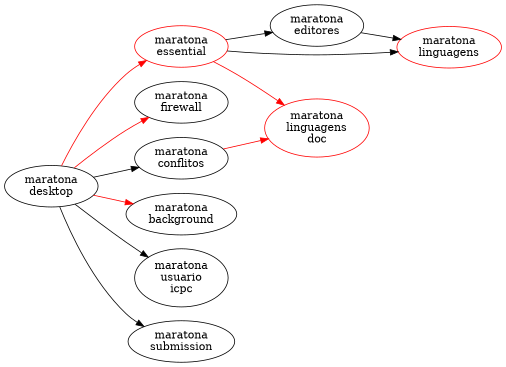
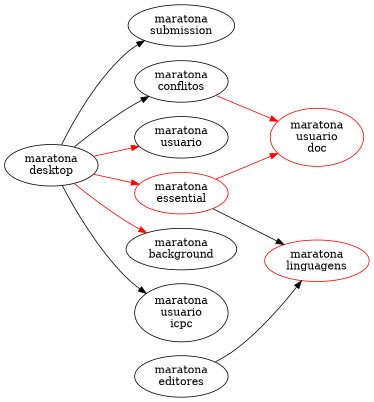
  digraph {
    rankdir=LR
    n1 [label="maratona\ndesktop"]
    n2 [color="red:black" label="maratona\nessential"]
-   n3 [label="maratona\nfirewall"]
+   n3 [label="maratona\nusuario"]
    n4 [label="maratona\nconflitos"]
    n5 [label="maratona\nbackground"]
    n6 [label="maratona\nusuario\nicpc"]
    n7 [label="maratona\nsubmission"]
    n8 [label="maratona\neditores"]
    n9 [color="red:black" label="maratona\nlinguagens"]
-   n10 [color="red:black" label="maratona\nlinguagens\ndoc"]
+   n10 [color="red:black" label="maratona\nusuario\ndoc"]
    n1 -> n2 [color=red]
    n1 -> n3 [color=red]
    n1 -> n4
    n1 -> n5 [color=red]
    n1 -> n6
    n1 -> n7
-   n2 -> n8
    n2 -> n9
    n2 -> n10 [color=red]
    n4 -> n10 [color=red]
    n8 -> n9 [color=black]
  }
